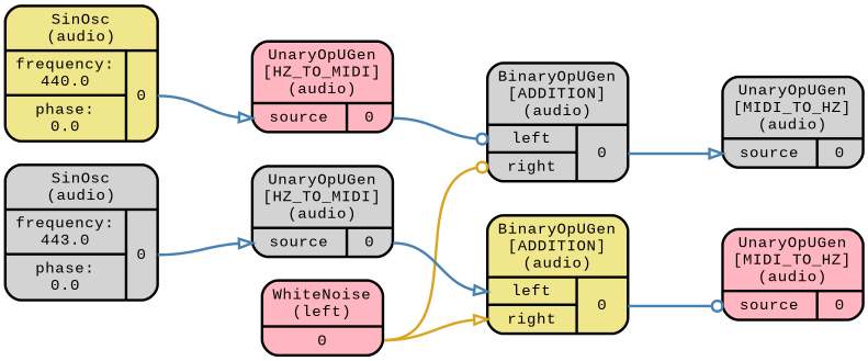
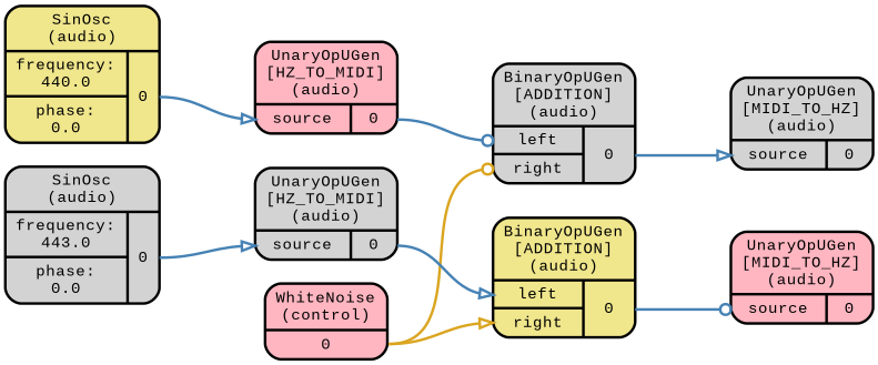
  digraph {
    color=lightslategrey
    fontname="Liberation Mono"
    penwidth=2
    rankdir=LR
    ranksep=1
    splines=spline
    style="dotted, rounded"
    node [fillcolor=lightgrey fontname="Liberation Mono" fontsize=12 penwidth=2 shape=Mrecord style="filled, rounded"]
    edge [color=steelblue headport="f_1_0_0:w" penwidth=2 tailport="f_1_1_0:e" arrowhead=onormal fontname="Liberation Mono"]
    n1 [fillcolor=khaki label="<f_0> SinOsc\n(audio) | { { <f_1_0_0> frequency:\n440.0 | <f_1_0_1> phase:\n0.0 } | { <f_1_1_0> 0 } }"]
    n2 [fillcolor=lightpink label="<f_0> UnaryOpUGen\n[HZ_TO_MIDI]\n(audio) | { { <f_1_0_0> source } | { <f_1_1_0> 0 } }"]
    n3 [label="<f_0> BinaryOpUGen\n[ADDITION]\n(audio) | { { <f_1_0_0> left | <f_1_0_1> right } | { <f_1_1_0> 0 } }"]
-   n4 [fillcolor=lightpink label="<f_0> WhiteNoise\n(left) | { { <f_1_0_0> 0 } }"]
+   n4 [fillcolor=lightpink label="<f_0> WhiteNoise\n(control) | { { <f_1_0_0> 0 } }"]
    n5 [fillcolor=khaki label="<f_0> BinaryOpUGen\n[ADDITION]\n(audio) | { { <f_1_0_0> left | <f_1_0_1> right } | { <f_1_1_0> 0 } }"]
    n6 [label="<f_0> UnaryOpUGen\n[MIDI_TO_HZ]\n(audio) | { { <f_1_0_0> source } | { <f_1_1_0> 0 } }"]
    n7 [label="<f_0> SinOsc\n(audio) | { { <f_1_0_0> frequency:\n443.0 | <f_1_0_1> phase:\n0.0 } | { <f_1_1_0> 0 } }"]
    n8 [label="<f_0> UnaryOpUGen\n[HZ_TO_MIDI]\n(audio) | { { <f_1_0_0> source } | { <f_1_1_0> 0 } }"]
    n9 [fillcolor=lightpink label="<f_0> UnaryOpUGen\n[MIDI_TO_HZ]\n(audio) | { { <f_1_0_0> source } | { <f_1_1_0> 0 } }"]
    n1 -> n2
    n2 -> n3 [arrowhead=odot]
    n3 -> n6
    n4 -> n3 [color=goldenrod headport="f_1_0_1:w" tailport="f_1_0_0:e" arrowhead=odot]
    n4 -> n5 [color=goldenrod headport="f_1_0_1:w" tailport="f_1_0_0:e"]
    n5 -> n9 [arrowhead=odot]
    n7 -> n8
    n8 -> n5
  }
